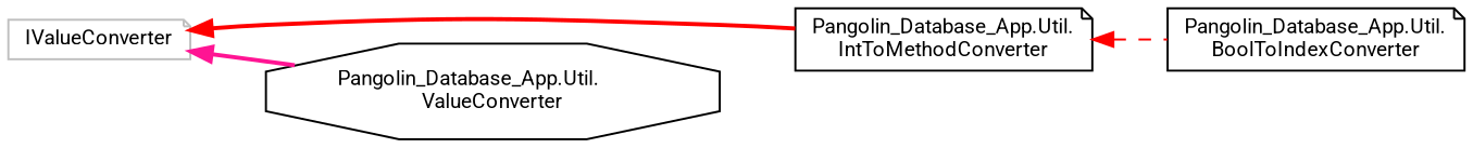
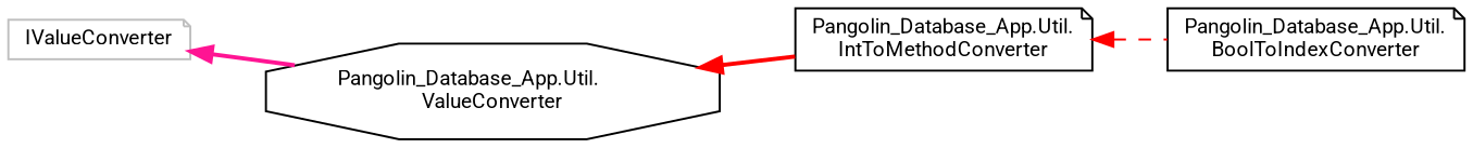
  digraph {
    fontname=Roboto
    rankdir=LR
    node [color=black fillcolor=white fontname=Roboto fontsize=10 shape=note style=filled]
    edge [color=red dir=back fontname=Roboto fontsize=10 labelfontname=Helvetica labelfontsize=10 style=bold]
    n1 [color=grey75 height=0.2 label=IValueConverter width=0.4]
    n2 [height=0.2 label="Pangolin_Database_App.Util.\lIntToMethodConverter" width=0.4]
    n3 [height=0.2 label="Pangolin_Database_App.Util.\lValueConverter" shape=octagon width=0.4]
    n4 [height=0.2 label="Pangolin_Database_App.Util.\lBoolToIndexConverter" width=0.4]
-   n1 -> n2
+   n3 -> n2
    n1 -> n3 [color=deeppink]
    n2 -> n4 [style=dashed]
  }
